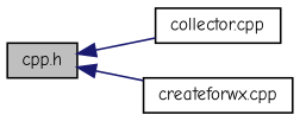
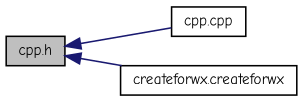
  digraph {
    fontname="Comic Neue"
    rankdir=LR
    node [color=black fillcolor=white fontname="Comic Neue" fontsize=10 shape=record style=filled]
    edge [color=midnightblue dir=back fontname="Comic Neue" fontsize=10 labelfontname=Helvetica labelfontsize=10 style=solid]
    n1 [fillcolor=grey75 fontcolor=black height=0.2 label="cpp.h" width=0.4]
-   n2 [height=0.2 label="collector.cpp" width=0.4]
-   n3 [height=0.2 label="createforwx.cpp" width=0.4]
+   n2 [height=0.2 label="cpp.cpp" width=0.4]
+   n3 [height=0.2 label="createforwx.createforwx" width=0.4]
    n1 -> n2
    n1 -> n3
  }
